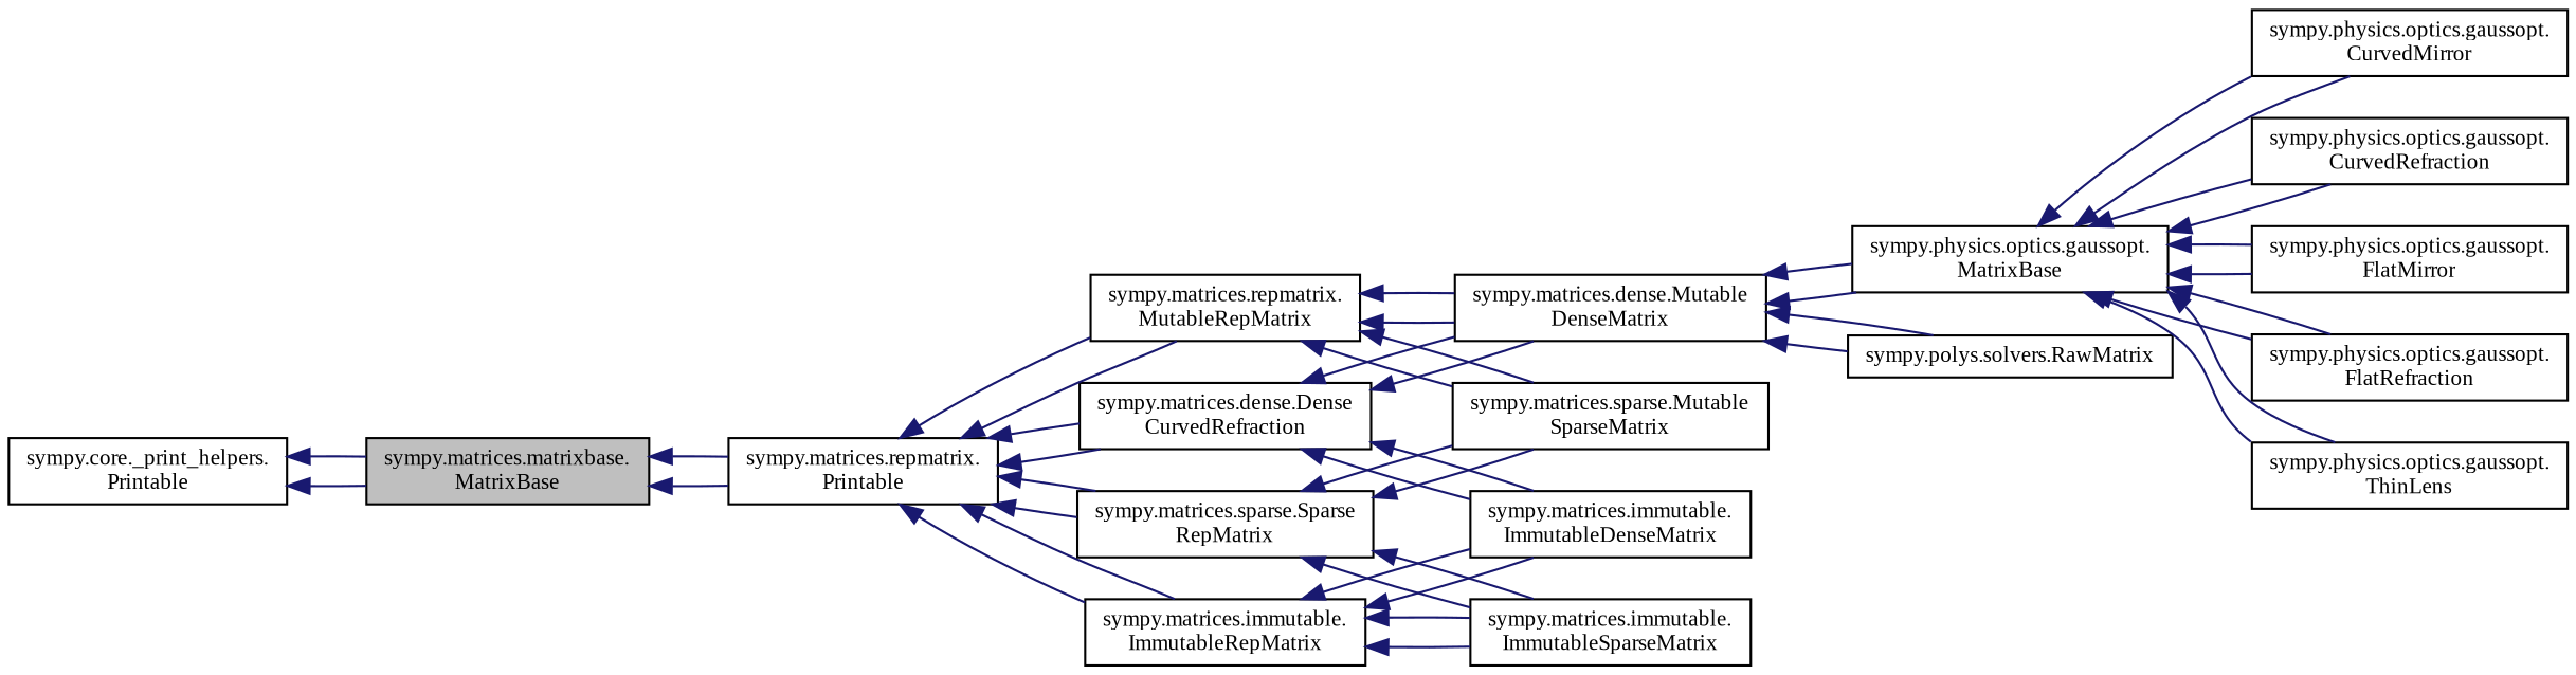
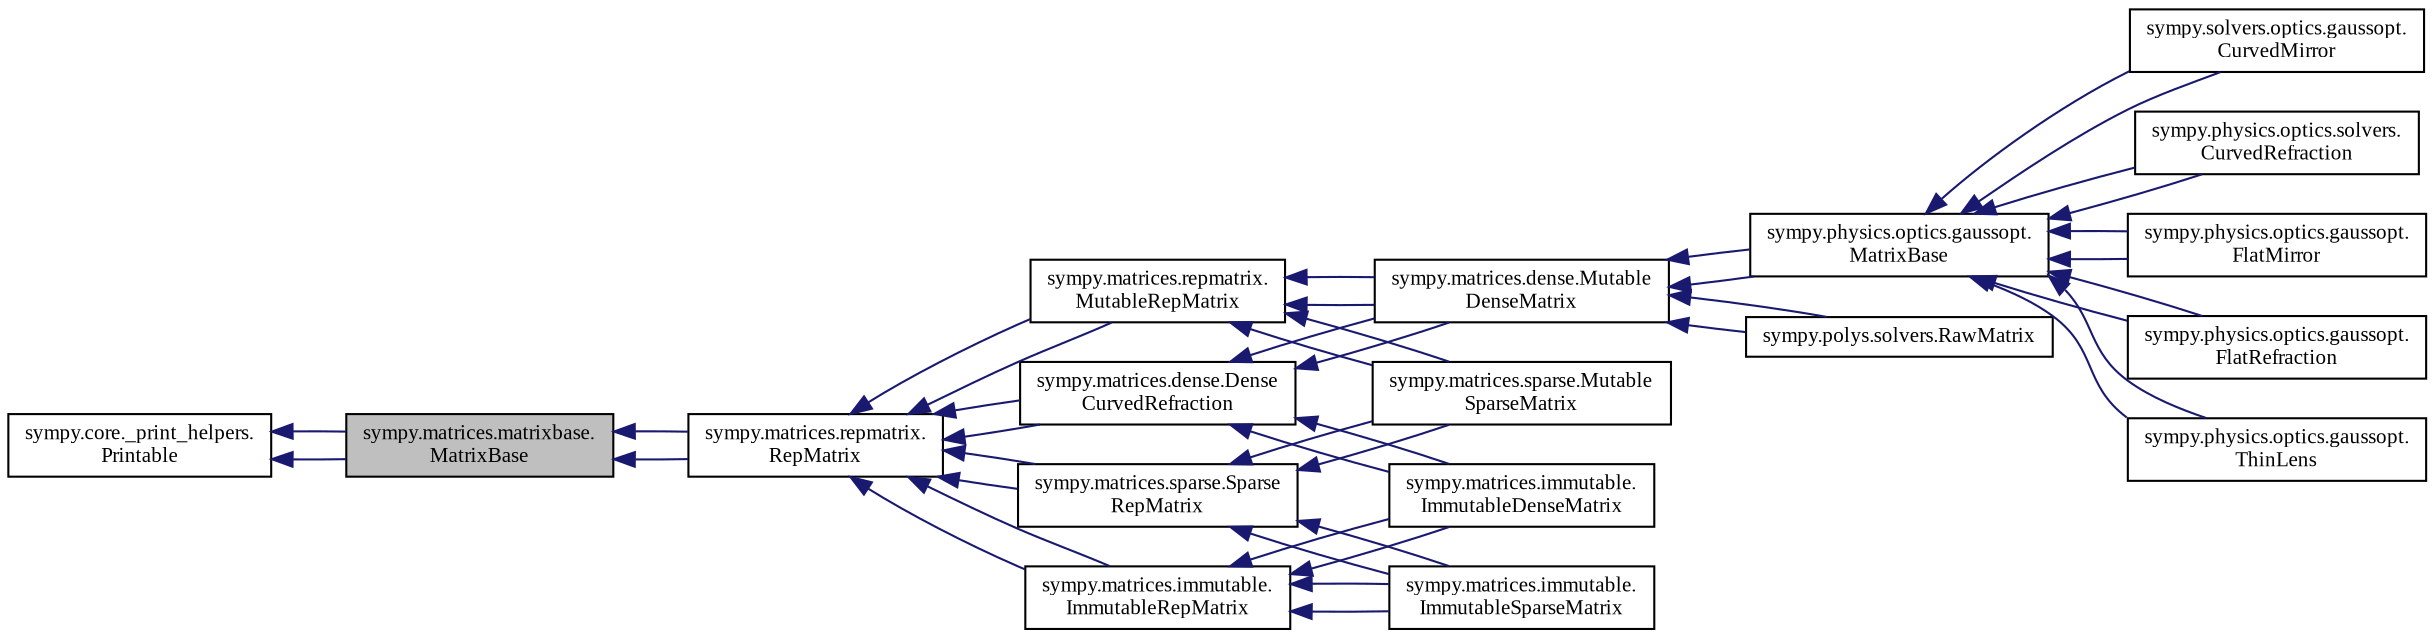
  digraph {
    fontname="Liberation Serif"
    rankdir=LR
    node [color=black fillcolor=white fontname="Liberation Serif" fontsize=10 shape=record style=filled]
    edge [color=midnightblue dir=back fontname="Liberation Serif" fontsize=10 labelfontname=Helvetica labelfontsize=10 style=solid]
    n1 [fillcolor=grey75 fontcolor=black height=0.2 label="sympy.matrices.matrixbase.\lMatrixBase" width=0.4]
-   n2 [height=0.2 label="sympy.matrices.repmatrix.\lPrintable" width=0.4]
+   n2 [height=0.2 label="sympy.matrices.repmatrix.\lRepMatrix" width=0.4]
    n3 [height=0.2 label="sympy.matrices.dense.Dense\lCurvedRefraction" width=0.4]
    n4 [height=0.2 label="sympy.matrices.immutable.\lImmutableRepMatrix" width=0.4]
    n5 [height=0.2 label="sympy.matrices.repmatrix.\lMutableRepMatrix" width=0.4]
    n6 [height=0.2 label="sympy.matrices.sparse.Sparse\lRepMatrix" width=0.4]
    n7 [height=0.2 label="sympy.core._print_helpers.\lPrintable" width=0.4]
    n8 [height=0.2 label="sympy.matrices.dense.Mutable\lDenseMatrix" width=0.4]
    n9 [height=0.2 label="sympy.matrices.immutable.\lImmutableDenseMatrix" width=0.4]
    n10 [height=0.2 label="sympy.matrices.immutable.\lImmutableSparseMatrix" width=0.4]
    n11 [height=0.2 label="sympy.matrices.sparse.Mutable\lSparseMatrix" width=0.4]
    n12 [height=0.2 label="sympy.physics.optics.gaussopt.\lMatrixBase" width=0.4]
    n13 [height=0.2 label="sympy.polys.solvers.RawMatrix" width=0.4]
-   n14 [height=0.2 label="sympy.physics.optics.gaussopt.\lCurvedMirror" width=0.4]
-   n15 [height=0.2 label="sympy.physics.optics.gaussopt.\lCurvedRefraction" width=0.4]
+   n14 [height=0.2 label="sympy.solvers.optics.gaussopt.\lCurvedMirror" width=0.4]
+   n15 [height=0.2 label="sympy.physics.optics.solvers.\lCurvedRefraction" width=0.4]
    n16 [height=0.2 label="sympy.physics.optics.gaussopt.\lFlatMirror" width=0.4]
    n17 [height=0.2 label="sympy.physics.optics.gaussopt.\lFlatRefraction" width=0.4]
    n18 [height=0.2 label="sympy.physics.optics.gaussopt.\lThinLens" width=0.4]
    n1 -> n2
    n1 -> n2
    n2 -> n3
    n2 -> n3
    n2 -> n4
    n2 -> n4
    n2 -> n5
    n2 -> n5
    n2 -> n6
    n2 -> n6
    n3 -> n8
    n3 -> n8
    n3 -> n9
    n3 -> n9
    n4 -> n9
    n4 -> n9
    n4 -> n10
    n4 -> n10
    n5 -> n8
    n5 -> n8
    n5 -> n11
    n5 -> n11
    n6 -> n10
    n6 -> n10
    n6 -> n11
    n6 -> n11
    n7 -> n1
    n7 -> n1
    n8 -> n12
    n8 -> n12
    n8 -> n13
    n8 -> n13
    n12 -> n14
    n12 -> n14
    n12 -> n15
    n12 -> n15
    n12 -> n16
    n12 -> n16
    n12 -> n17
    n12 -> n17
    n12 -> n18
    n12 -> n18
  }
